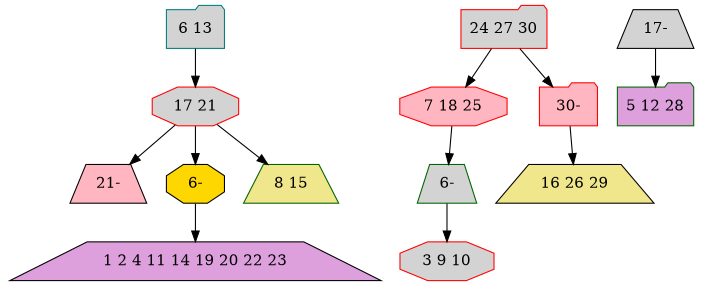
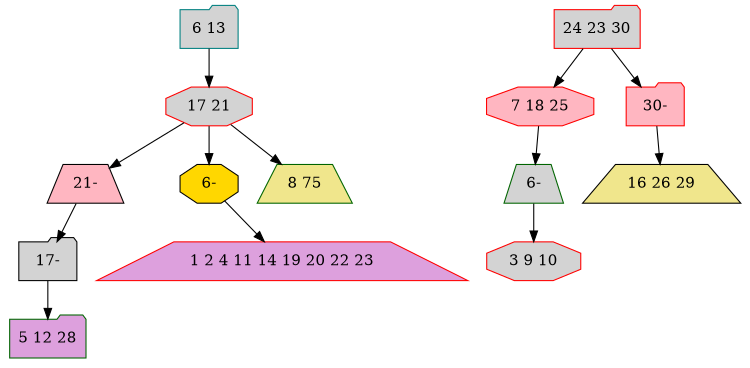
  digraph {
    node [color=red fillcolor=lightgrey shape=trapezium style=filled]
    n1 [color=teal label="6 13" shape=folder]
    n2 [label="17 21" shape=octagon]
    n3 [color=black fillcolor=lightpink label="21-"]
    n4 [color=black fillcolor=gold label="6-" shape=octagon]
-   n5 [color=darkgreen fillcolor=khaki label="8 15"]
-   n6 [label="24 27 30" shape=folder]
+   n5 [color=darkgreen fillcolor=khaki label="8 75"]
+   n6 [label="24 23 30" shape=folder]
    n7 [fillcolor=lightpink label="7 18 25" shape=octagon]
    n8 [fillcolor=lightpink label="30-" shape=folder]
-   n9 [color=black label="17-"]
-   n10 [color=black fillcolor=plum label="1 2 4 11 14 19 20 22 23"]
+   n9 [color=black label="17-" shape=folder]
+   n10 [fillcolor=plum label="1 2 4 11 14 19 20 22 23"]
    n11 [color=darkgreen label="6-"]
    n12 [color=black fillcolor=khaki label="16 26 29"]
    n13 [label="3 9 10" shape=octagon]
    n14 [color=darkgreen fillcolor=plum label="5 12 28" shape=folder]
    n1 -> n2
    n2 -> n3
    n2 -> n4
    n2 -> n5
+   n3 -> n9
    n4 -> n10
    n6 -> n7
    n6 -> n8
    n7 -> n11
    n8 -> n12
    n9 -> n14
    n11 -> n13
  }
